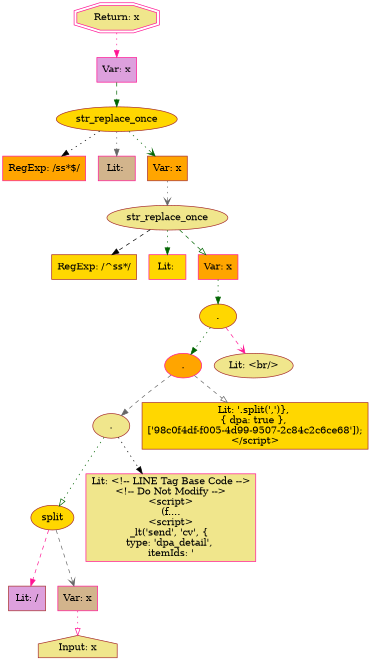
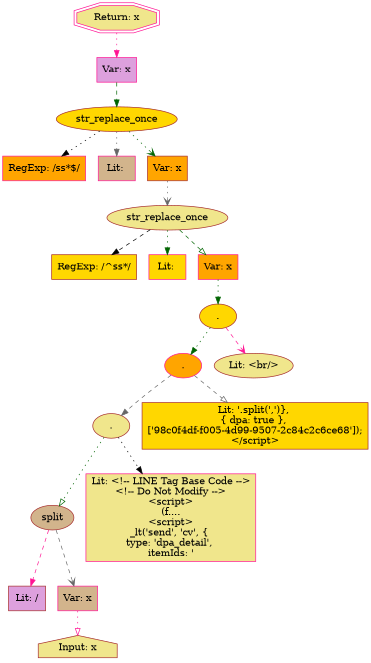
  digraph {
    node [color=brown fillcolor=khaki shape=box style=filled]
    edge [arrowhead=normal color=darkgreen style=dotted]
    n1 [label="Input: x" shape=house]
-   n2 [fillcolor=gold label=split shape=ellipse]
+   n2 [fillcolor=tan label=split shape=ellipse]
    n3 [fillcolor=plum label="Lit: /"]
    n4 [color=deeppink fillcolor=tan label="Var: x"]
    n5 [label="." shape=ellipse]
    n6 [color=deeppink label="Lit: <!-- LINE Tag Base Code -->\n<!-- Do Not Modify -->\n<script>\n(f....\n<script>\n_lt('send', 'cv', { \ntype: 'dpa_detail', \nitemIds: '"]
    n7 [color=deeppink fillcolor=orange label="." shape=ellipse]
    n8 [fillcolor=gold label="Lit: '.split(',')}, \n{ dpa: true }, \n['98c0f4df-f005-4d99-9507-2c84c2c6ce68']);\n</script>"]
    n9 [fillcolor=gold label="." shape=ellipse]
    n10 [label="Lit: <br/>" shape=ellipse]
    n11 [label=str_replace_once shape=ellipse]
    n12 [fillcolor=gold label="RegExp: /^\s\s*/"]
    n13 [color=deeppink fillcolor=gold label="Lit: "]
    n14 [color=deeppink fillcolor=orange label="Var: x"]
    n15 [fillcolor=gold label=str_replace_once shape=ellipse]
    n16 [color=deeppink fillcolor=orange label="RegExp: /\s\s*$/"]
    n17 [color=deeppink fillcolor=tan label="Lit: "]
    n18 [fillcolor=orange label="Var: x"]
    n19 [color=deeppink fillcolor=plum label="Var: x"]
    n20 [color=deeppink label="Return: x" shape=doubleoctagon]
    n2 -> n3 [color=deeppink style=dashed]
    n2 -> n4 [arrowhead=vee color=gray40 style=dashed]
    n4 -> n1 [arrowhead=onormal color=deeppink]
    n5 -> n2 [arrowhead=onormal]
    n5 -> n6 [color=black]
    n7 -> n5 [color=gray40 style=dashed]
    n7 -> n8 [arrowhead=onormal color=gray40 style=dashed]
    n9 -> n7
    n9 -> n10 [arrowhead=vee color=deeppink style=dashed]
    n11 -> n12 [color=black style=dashed]
    n11 -> n13
    n11 -> n14 [arrowhead=onormal style=dashed]
    n14 -> n9
    n15 -> n16 [color=black]
    n15 -> n17 [color=gray40]
    n15 -> n18 [arrowhead=vee]
    n18 -> n11 [arrowhead=vee color=gray40]
    n19 -> n15 [style=dashed]
    n20 -> n19 [color=deeppink]
  }
